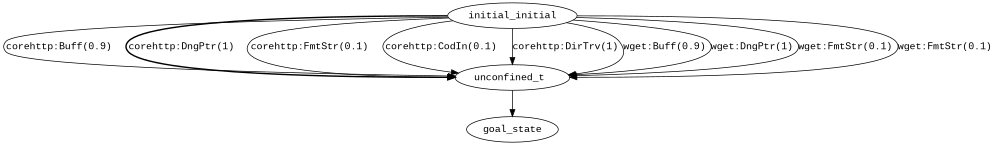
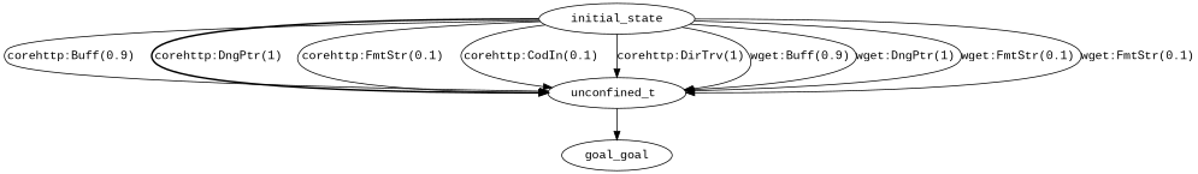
  digraph {
    fontname="Liberation Mono"
    node [fontname="Liberation Mono"]
    edge [fontname="Liberation Mono"]
-   initial_state [label=initial_initial]
+   initial_state
    "unconfined_t "
-   goal_state
+   goal_state [label=goal_goal]
    initial_state -> "unconfined_t " [label="corehttp:Buff(0.9)"]
    initial_state -> "unconfined_t " [label="corehttp:DngPtr(1)" style=bold]
    initial_state -> "unconfined_t " [label="corehttp:FmtStr(0.1)"]
    initial_state -> "unconfined_t " [label="corehttp:CodIn(0.1)"]
    initial_state -> "unconfined_t " [label="corehttp:DirTrv(1)"]
    initial_state -> "unconfined_t " [label="wget:Buff(0.9)"]
    initial_state -> "unconfined_t " [label="wget:DngPtr(1)"]
    initial_state -> "unconfined_t " [label="wget:FmtStr(0.1)"]
    initial_state -> "unconfined_t " [label="wget:FmtStr(0.1)"]
    "unconfined_t " -> goal_state [style=solid]
  }
